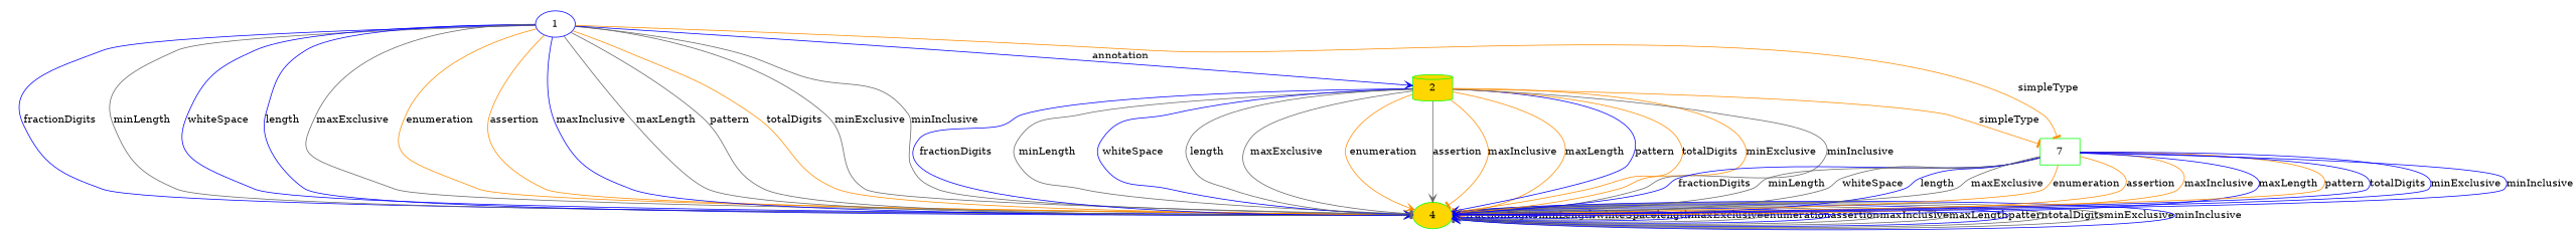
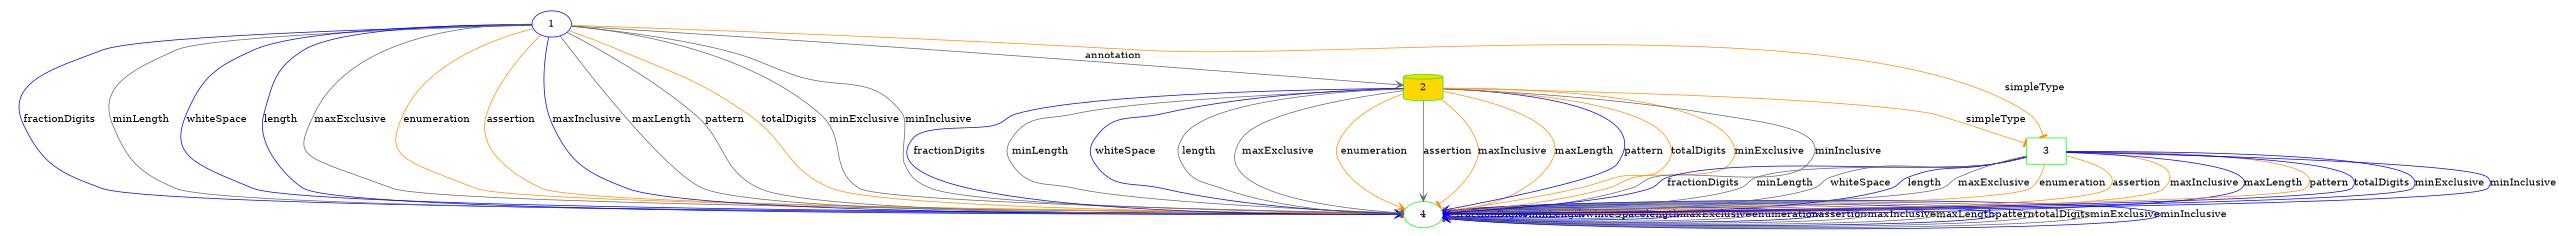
  digraph {
    mindist=2.0
    node [color=green fillcolor=white shape=ellipse style=filled]
    edge [arrowhead=tee color=blue]
    1 [color=blue]
-   4 [fillcolor=gold]
+   4
    2 [fillcolor=gold shape=cylinder]
-   3 [shape=box label=7]
+   3 [shape=box]
    1 -> 4 [arrowhead=vee label=fractionDigits]
    1 -> 4 [color=gray40 label=minLength]
    1 -> 4 [label=whiteSpace]
    1 -> 4 [arrowhead=vee label=length]
    1 -> 4 [color=gray40 label=maxExclusive]
    1 -> 4 [arrowhead=vee color=darkorange label=enumeration]
    1 -> 4 [color=darkorange label=assertion]
    1 -> 4 [arrowhead=vee label=maxInclusive]
    1 -> 4 [arrowhead=vee color=gray40 label=maxLength]
    1 -> 4 [arrowhead=vee color=gray40 label=pattern]
    1 -> 4 [color=darkorange label=totalDigits]
    1 -> 4 [arrowhead=vee color=gray40 label=minExclusive]
    1 -> 4 [color=gray40 label=minInclusive]
-   1 -> 2 [arrowhead=vee label=annotation]
+   1 -> 2 [arrowhead=vee color=gray40 label=annotation]
    1 -> 3 [color=darkorange label=simpleType]
    4 -> 4 [arrowhead=vee color=darkorange label=fractionDigits]
    4 -> 4 [arrowhead=vee label=minLength]
    4 -> 4 [label=whiteSpace]
    4 -> 4 [color=gray40 label=length]
    4 -> 4 [label=maxExclusive]
    4 -> 4 [color=gray40 label=enumeration]
    4 -> 4 [label=assertion]
    4 -> 4 [arrowhead=vee color=gray40 label=maxInclusive]
    4 -> 4 [arrowhead=vee color=gray40 label=maxLength]
    4 -> 4 [arrowhead=vee label=pattern]
    4 -> 4 [color=gray40 label=totalDigits]
    4 -> 4 [color=gray40 label=minExclusive]
    4 -> 4 [arrowhead=vee label=minInclusive]
    2 -> 4 [arrowhead=vee label=fractionDigits]
    2 -> 4 [color=gray40 label=minLength]
    2 -> 4 [label=whiteSpace]
    2 -> 4 [color=gray40 label=length]
    2 -> 4 [color=gray40 label=maxExclusive]
    2 -> 4 [arrowhead=vee color=darkorange label=enumeration]
    2 -> 4 [arrowhead=vee color=gray40 label=assertion]
    2 -> 4 [color=darkorange label=maxInclusive]
    2 -> 4 [arrowhead=vee color=darkorange label=maxLength]
    2 -> 4 [arrowhead=vee label=pattern]
    2 -> 4 [color=darkorange label=totalDigits]
    2 -> 4 [color=darkorange label=minExclusive]
    2 -> 4 [color=gray40 label=minInclusive]
    2 -> 3 [color=darkorange label=simpleType]
    3 -> 4 [label=fractionDigits]
    3 -> 4 [arrowhead=vee color=gray40 label=minLength]
    3 -> 4 [color=gray40 label=whiteSpace]
    3 -> 4 [arrowhead=vee label=length]
    3 -> 4 [arrowhead=vee color=gray40 label=maxExclusive]
    3 -> 4 [color=darkorange label=enumeration]
    3 -> 4 [arrowhead=vee color=darkorange label=assertion]
    3 -> 4 [arrowhead=vee color=darkorange label=maxInclusive]
    3 -> 4 [label=maxLength]
    3 -> 4 [color=darkorange label=pattern]
    3 -> 4 [arrowhead=vee label=totalDigits]
    3 -> 4 [label=minExclusive]
    3 -> 4 [label=minInclusive]
  }
